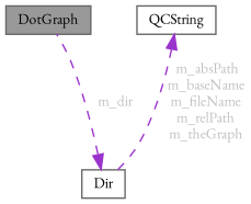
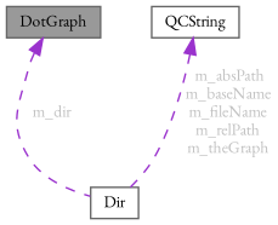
  digraph {
    fontname="EB Garamond"
    node [color=gray40 fillcolor=white fontname="EB Garamond" fontsize=10 shape=box style=filled]
    edge [color=darkorchid3 dir=back fontcolor=grey fontname="EB Garamond" fontsize=10 labelfontname=Helvetica labelfontsize=10 style=dashed]
    n1 [fillcolor=grey60 fontcolor=black height=0.2 label=DotGraph width=0.4]
    n2 [height=0.2 label=Dir width=0.4]
    n3 [height=0.2 label=QCString width=0.4]
-   n2 -> n1 [label=" m_dir"]
+   n1 -> n2 [label=" m_dir"]
    n3 -> n2 [label=" m_absPath\nm_baseName\nm_fileName\nm_relPath\nm_theGraph"]
  }
